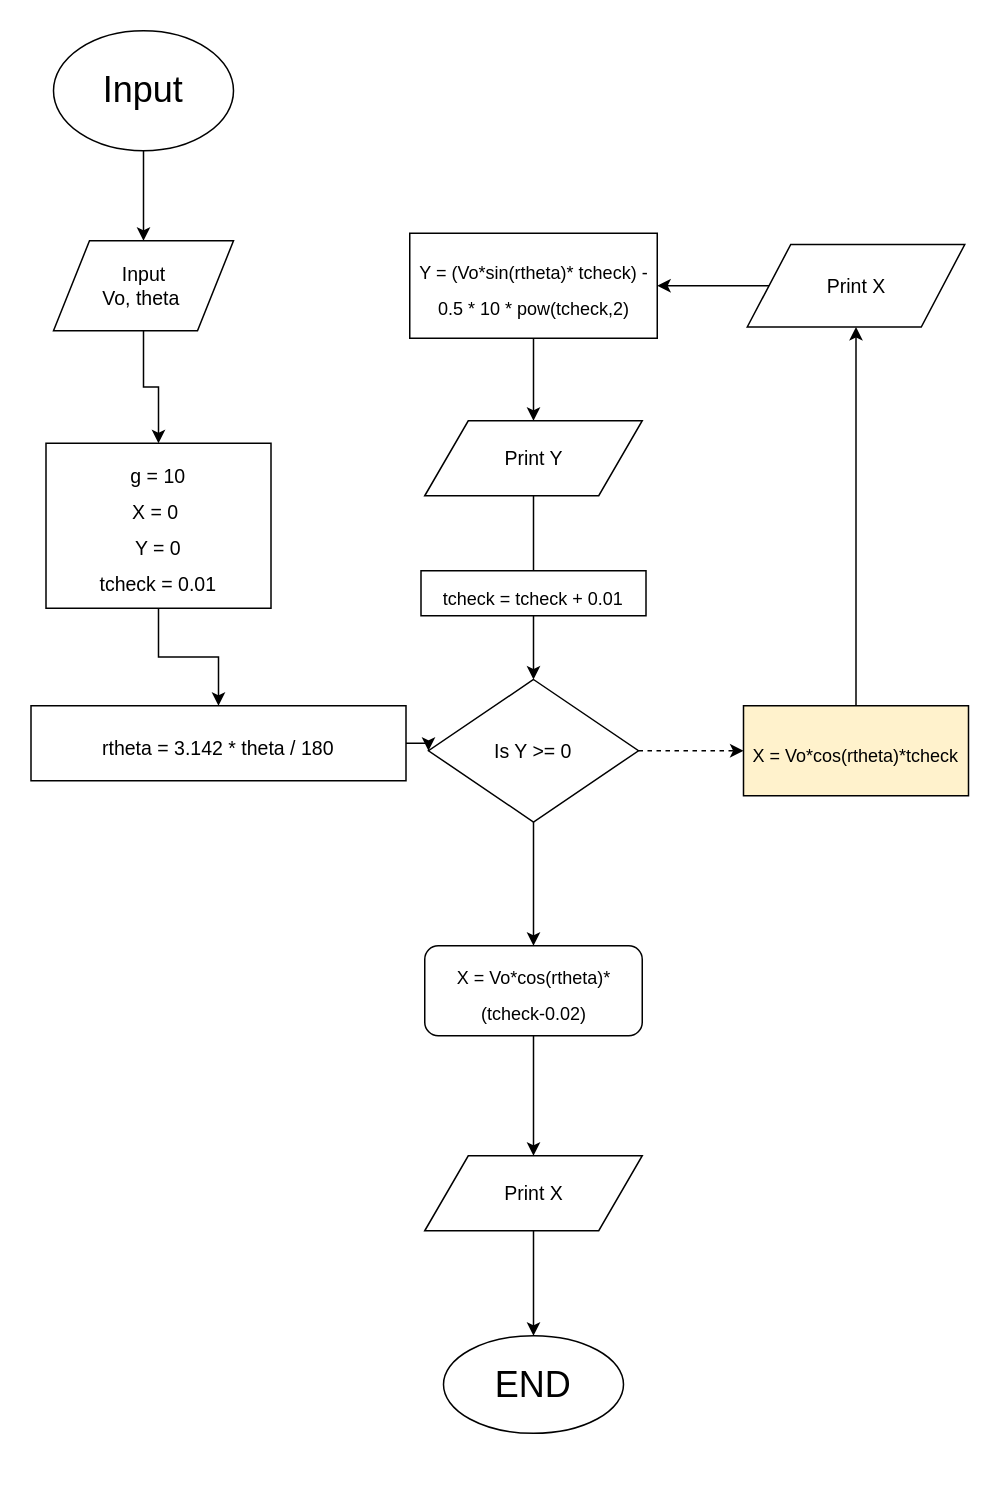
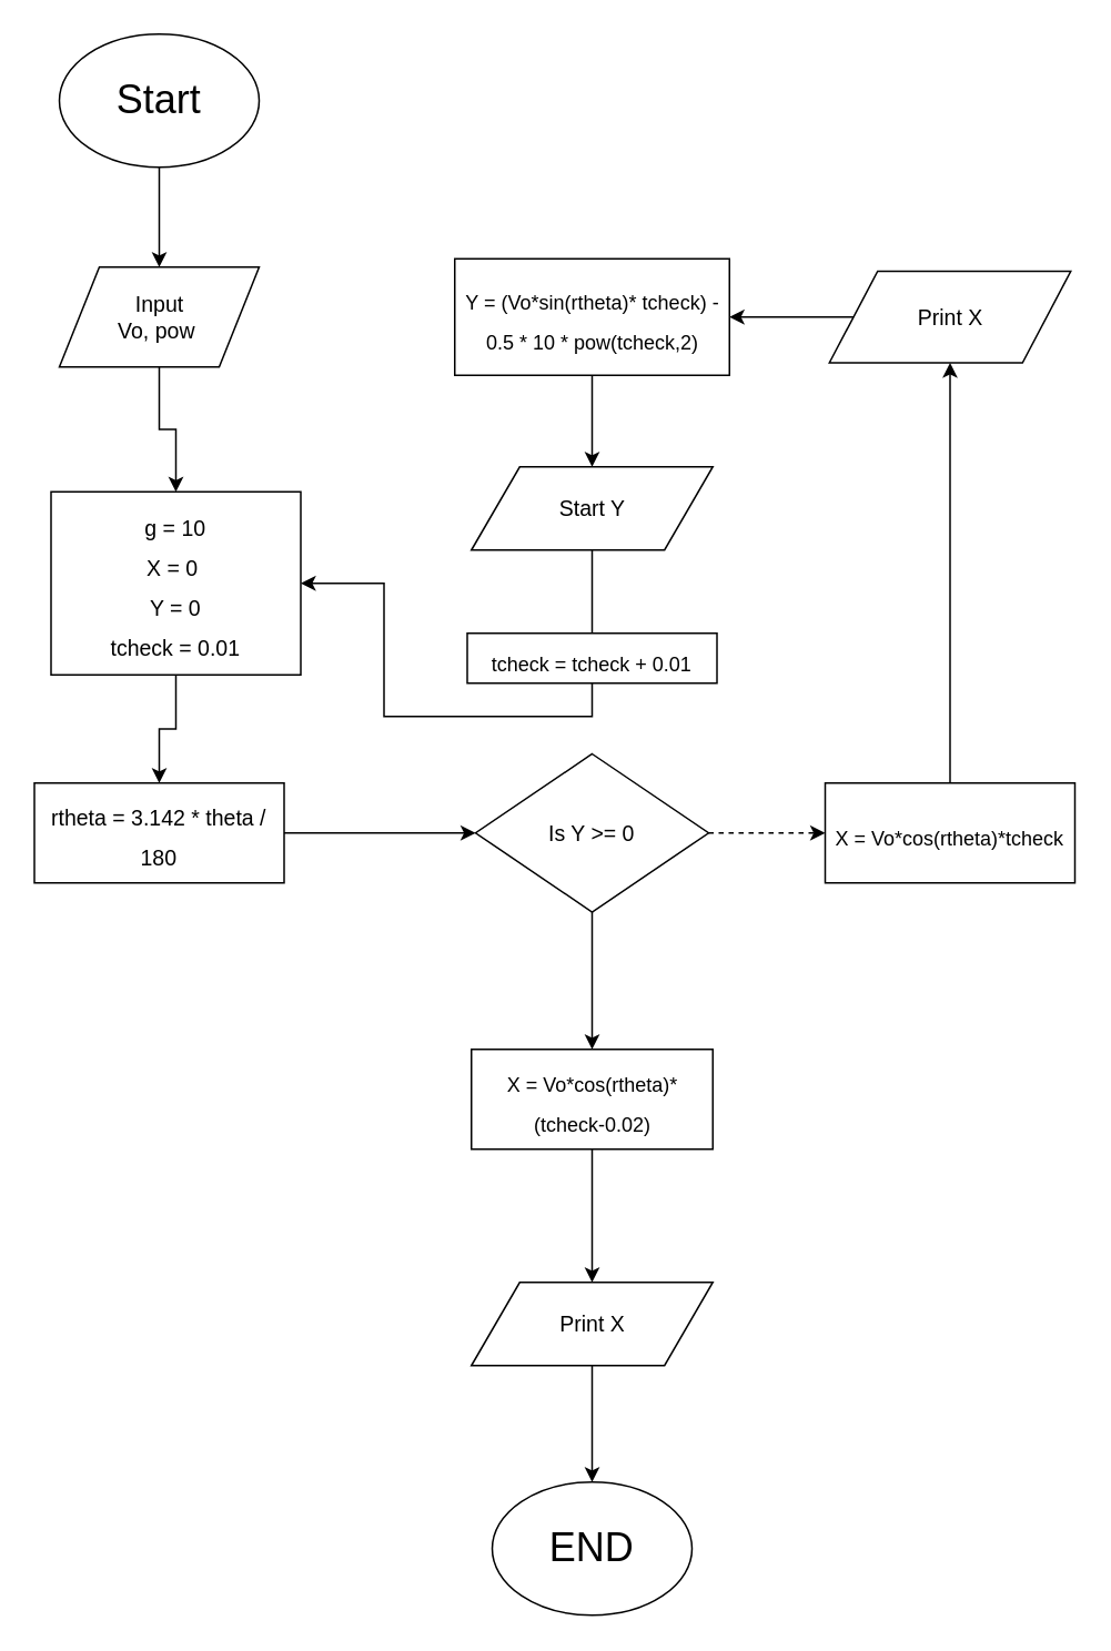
  <mxCell id="0" />
  <mxCell id="1" parent="0" />
  <mxCell id="2" style="edgeStyle=orthogonalEdgeStyle;rounded=0;orthogonalLoop=1;jettySize=auto;html=1;exitX=0.5;exitY=1;exitDx=0;exitDy=0;entryX=0.5;entryY=0;entryDx=0;entryDy=0;fontSize=20;" edge="1" parent="1" source="3" target="4"><mxGeometry relative="1" as="geometry" /></mxCell>
- <mxCell id="3" value="&lt;font style=&quot;font-size: 24px&quot;&gt;Input&lt;/font&gt;" style="ellipse;whiteSpace=wrap;html=1;fontSize=20;" vertex="1" parent="1"><mxGeometry x="35" y="20" width="120" height="80" as="geometry" /></mxCell>
+ <mxCell id="3" value="&lt;font style=&quot;font-size: 24px&quot;&gt;Start&lt;/font&gt;" style="ellipse;whiteSpace=wrap;html=1;fontSize=20;" vertex="1" parent="1"><mxGeometry x="35" y="20" width="120" height="80" as="geometry" /></mxCell>
  <mxCell id="4" value="" style="shape=parallelogram;perimeter=parallelogramPerimeter;whiteSpace=wrap;html=1;fontSize=20;" vertex="1" parent="1"><mxGeometry x="35" y="160" width="120" height="60" as="geometry" /></mxCell>
  <mxCell id="5" style="edgeStyle=orthogonalEdgeStyle;rounded=0;orthogonalLoop=1;jettySize=auto;html=1;entryX=0.5;entryY=0;entryDx=0;entryDy=0;fontSize=20;exitX=0.5;exitY=1;exitDx=0;exitDy=0;" edge="1" parent="1" source="4" target="8"><mxGeometry relative="1" as="geometry"><mxPoint x="95" y="230" as="sourcePoint" /></mxGeometry></mxCell>
- <mxCell id="6" value="&lt;font style=&quot;font-size: 13px;&quot;&gt;Input &lt;br style=&quot;font-size: 13px;&quot;&gt;Vo, theta&amp;nbsp;&lt;/font&gt;" style="text;html=1;align=center;verticalAlign=middle;resizable=0;points=[];autosize=1;fontSize=13;" vertex="1" parent="1"><mxGeometry x="60" y="170" width="70" height="40" as="geometry" /></mxCell>
+ <mxCell id="6" value="&lt;font style=&quot;font-size: 13px;&quot;&gt;Input &lt;br style=&quot;font-size: 13px;&quot;&gt;Vo, pow&amp;nbsp;&lt;/font&gt;" style="text;html=1;align=center;verticalAlign=middle;resizable=0;points=[];autosize=1;fontSize=13;" vertex="1" parent="1"><mxGeometry x="60" y="170" width="70" height="40" as="geometry" /></mxCell>
  <mxCell id="7" style="edgeStyle=orthogonalEdgeStyle;rounded=0;orthogonalLoop=1;jettySize=auto;html=1;entryX=0.5;entryY=0;entryDx=0;entryDy=0;fontSize=13;" edge="1" parent="1" source="8" target="10"><mxGeometry relative="1" as="geometry" /></mxCell>
  <mxCell id="8" value="&lt;font style=&quot;font-size: 13px&quot;&gt;g = 10&lt;br&gt;X = 0&amp;nbsp;&lt;br&gt;Y = 0&lt;br&gt;tcheck = 0.01&lt;br&gt;&lt;/font&gt;" style="rounded=0;whiteSpace=wrap;html=1;fontSize=20;" vertex="1" parent="1"><mxGeometry x="30" y="295" width="150" height="110" as="geometry" /></mxCell>
  <mxCell id="9" style="edgeStyle=orthogonalEdgeStyle;rounded=0;orthogonalLoop=1;jettySize=auto;html=1;exitX=1;exitY=0.5;exitDx=0;exitDy=0;entryX=0;entryY=0.5;entryDx=0;entryDy=0;fontSize=13;" edge="1" parent="1" source="10" target="13"><mxGeometry relative="1" as="geometry" /></mxCell>
- <mxCell id="10" value="&lt;font style=&quot;font-size: 13px&quot;&gt;rtheta = 3.142 * theta / 180&lt;br&gt;&lt;/font&gt;" style="rounded=0;whiteSpace=wrap;html=1;fontSize=20;" vertex="1" parent="1"><mxGeometry x="20" y="470" width="250" height="50" as="geometry" /></mxCell>
+ <mxCell id="10" value="&lt;font style=&quot;font-size: 13px&quot;&gt;rtheta = 3.142 * theta / 180&lt;br&gt;&lt;/font&gt;" style="rounded=0;whiteSpace=wrap;html=1;fontSize=20;" vertex="1" parent="1"><mxGeometry x="20" y="470" width="150" height="60" as="geometry" /></mxCell>
  <mxCell id="11" style="edgeStyle=orthogonalEdgeStyle;rounded=0;orthogonalLoop=1;jettySize=auto;html=1;exitX=1;exitY=0.5;exitDx=0;exitDy=0;entryX=0;entryY=0.5;entryDx=0;entryDy=0;fontSize=13;dashed=1;" edge="1" parent="1" source="13" target="15"><mxGeometry relative="1" as="geometry" /></mxCell>
  <mxCell id="12" style="edgeStyle=orthogonalEdgeStyle;rounded=0;orthogonalLoop=1;jettySize=auto;html=1;exitX=0.5;exitY=1;exitDx=0;exitDy=0;entryX=0.5;entryY=0;entryDx=0;entryDy=0;fontSize=13;" edge="1" parent="1" source="13" target="25"><mxGeometry relative="1" as="geometry" /></mxCell>
  <mxCell id="13" value="Is Y &amp;gt;= 0" style="rhombus;whiteSpace=wrap;html=1;fontSize=13;" vertex="1" parent="1"><mxGeometry x="285" y="452.5" width="140" height="95" as="geometry" /></mxCell>
  <mxCell id="14" style="edgeStyle=orthogonalEdgeStyle;rounded=0;orthogonalLoop=1;jettySize=auto;html=1;exitX=0.5;exitY=0;exitDx=0;exitDy=0;entryX=0.5;entryY=1;entryDx=0;entryDy=0;fontSize=13;" edge="1" parent="1" source="15" target="17"><mxGeometry relative="1" as="geometry" /></mxCell>
- <mxCell id="15" value="&lt;font&gt;&lt;font style=&quot;font-size: 12px&quot;&gt;X = Vo*cos(rtheta)*tcheck&lt;/font&gt;&lt;br&gt;&lt;/font&gt;" style="rounded=0;whiteSpace=wrap;html=1;fontSize=20;fillColor=#fff2cc;" vertex="1" parent="1"><mxGeometry x="495" y="470" width="150" height="60" as="geometry" /></mxCell>
+ <mxCell id="15" value="&lt;font&gt;&lt;font style=&quot;font-size: 12px&quot;&gt;X = Vo*cos(rtheta)*tcheck&lt;/font&gt;&lt;br&gt;&lt;/font&gt;" style="rounded=0;whiteSpace=wrap;html=1;fontSize=20;" vertex="1" parent="1"><mxGeometry x="495" y="470" width="150" height="60" as="geometry" /></mxCell>
  <mxCell id="16" style="edgeStyle=orthogonalEdgeStyle;rounded=0;orthogonalLoop=1;jettySize=auto;html=1;exitX=0;exitY=0.5;exitDx=0;exitDy=0;entryX=1;entryY=0.5;entryDx=0;entryDy=0;fontSize=13;" edge="1" parent="1" source="17" target="19"><mxGeometry relative="1" as="geometry" /></mxCell>
  <mxCell id="17" value="Print X" style="shape=parallelogram;perimeter=parallelogramPerimeter;whiteSpace=wrap;html=1;fontSize=13;" vertex="1" parent="1"><mxGeometry x="497.5" y="162.5" width="145" height="55" as="geometry" /></mxCell>
  <mxCell id="18" style="edgeStyle=orthogonalEdgeStyle;rounded=0;orthogonalLoop=1;jettySize=auto;html=1;exitX=0.5;exitY=1;exitDx=0;exitDy=0;entryX=0.5;entryY=0;entryDx=0;entryDy=0;fontSize=13;" edge="1" parent="1" source="19" target="21"><mxGeometry relative="1" as="geometry" /></mxCell>
  <mxCell id="19" value="&lt;font&gt;&lt;font style=&quot;font-size: 12px&quot;&gt;Y = (Vo*sin(rtheta)* tcheck) - 0.5 * 10 * pow(tcheck,2)&lt;/font&gt;&lt;br&gt;&lt;/font&gt;" style="rounded=0;whiteSpace=wrap;html=1;fontSize=20;" vertex="1" parent="1"><mxGeometry x="272.5" y="155" width="165" height="70" as="geometry" /></mxCell>
  <mxCell id="20" style="edgeStyle=orthogonalEdgeStyle;rounded=0;orthogonalLoop=1;jettySize=auto;html=1;exitX=0.5;exitY=1;exitDx=0;exitDy=0;entryX=0.5;entryY=0;entryDx=0;entryDy=0;fontSize=13;endArrow=none;" edge="1" parent="1" source="21" target="23"><mxGeometry relative="1" as="geometry" /></mxCell>
- <mxCell id="21" value="Print Y" style="shape=parallelogram;perimeter=parallelogramPerimeter;whiteSpace=wrap;html=1;fontSize=13;" vertex="1" parent="1"><mxGeometry x="282.5" y="280" width="145" height="50" as="geometry" /></mxCell>
- <mxCell id="22" style="edgeStyle=orthogonalEdgeStyle;rounded=0;orthogonalLoop=1;jettySize=auto;html=1;exitX=0.5;exitY=1;exitDx=0;exitDy=0;entryX=0.5;entryY=0;entryDx=0;entryDy=0;fontSize=13;" edge="1" parent="1" source="23" target="13"><mxGeometry relative="1" as="geometry" /></mxCell>
+ <mxCell id="21" value="Start Y" style="shape=parallelogram;perimeter=parallelogramPerimeter;whiteSpace=wrap;html=1;fontSize=13;" vertex="1" parent="1"><mxGeometry x="282.5" y="280" width="145" height="50" as="geometry" /></mxCell>
+ <mxCell id="22" style="edgeStyle=orthogonalEdgeStyle;rounded=0;orthogonalLoop=1;jettySize=auto;html=1;exitX=0.5;exitY=1;exitDx=0;exitDy=0;fontSize=13;" edge="1" parent="1" source="23" target="8"><mxGeometry relative="1" as="geometry" /></mxCell>
  <mxCell id="23" value="&lt;font&gt;&lt;font style=&quot;font-size: 12px&quot;&gt;tcheck = tcheck + 0.01&lt;/font&gt;&lt;br&gt;&lt;/font&gt;" style="rounded=0;whiteSpace=wrap;html=1;fontSize=20;" vertex="1" parent="1"><mxGeometry x="280" y="380" width="150" height="30" as="geometry" /></mxCell>
  <mxCell id="24" style="edgeStyle=orthogonalEdgeStyle;rounded=0;orthogonalLoop=1;jettySize=auto;html=1;exitX=0.5;exitY=1;exitDx=0;exitDy=0;entryX=0.5;entryY=0;entryDx=0;entryDy=0;fontSize=13;" edge="1" parent="1" source="25" target="27"><mxGeometry relative="1" as="geometry" /></mxCell>
- <mxCell id="25" value="&lt;font&gt;&lt;span style=&quot;font-size: 12px&quot;&gt;X = Vo*cos(rtheta)*(tcheck-0.02)&lt;/span&gt;&lt;br&gt;&lt;/font&gt;" style="whiteSpace=wrap;html=1;fontSize=20;rounded=1;" vertex="1" parent="1"><mxGeometry x="282.5" y="630" width="145" height="60" as="geometry" /></mxCell>
+ <mxCell id="25" value="&lt;font&gt;&lt;span style=&quot;font-size: 12px&quot;&gt;X = Vo*cos(rtheta)*(tcheck-0.02)&lt;/span&gt;&lt;br&gt;&lt;/font&gt;" style="rounded=0;whiteSpace=wrap;html=1;fontSize=20;" vertex="1" parent="1"><mxGeometry x="282.5" y="630" width="145" height="60" as="geometry" /></mxCell>
  <mxCell id="26" style="edgeStyle=orthogonalEdgeStyle;rounded=0;orthogonalLoop=1;jettySize=auto;html=1;exitX=0.5;exitY=1;exitDx=0;exitDy=0;entryX=0.5;entryY=0;entryDx=0;entryDy=0;fontSize=13;" edge="1" parent="1" source="27" target="28"><mxGeometry relative="1" as="geometry" /></mxCell>
  <mxCell id="27" value="Print X" style="shape=parallelogram;perimeter=parallelogramPerimeter;whiteSpace=wrap;html=1;fontSize=13;" vertex="1" parent="1"><mxGeometry x="282.5" y="770" width="145" height="50" as="geometry" /></mxCell>
- <mxCell id="28" value="&lt;font style=&quot;font-size: 24px&quot;&gt;END&lt;/font&gt;" style="ellipse;whiteSpace=wrap;html=1;fontSize=20;" vertex="1" parent="1"><mxGeometry x="295" y="890" width="120" height="65" as="geometry" /></mxCell>
+ <mxCell id="28" value="&lt;font style=&quot;font-size: 24px&quot;&gt;END&lt;/font&gt;" style="ellipse;whiteSpace=wrap;html=1;fontSize=20;" vertex="1" parent="1"><mxGeometry x="295" y="890" width="120" height="80" as="geometry" /></mxCell>
